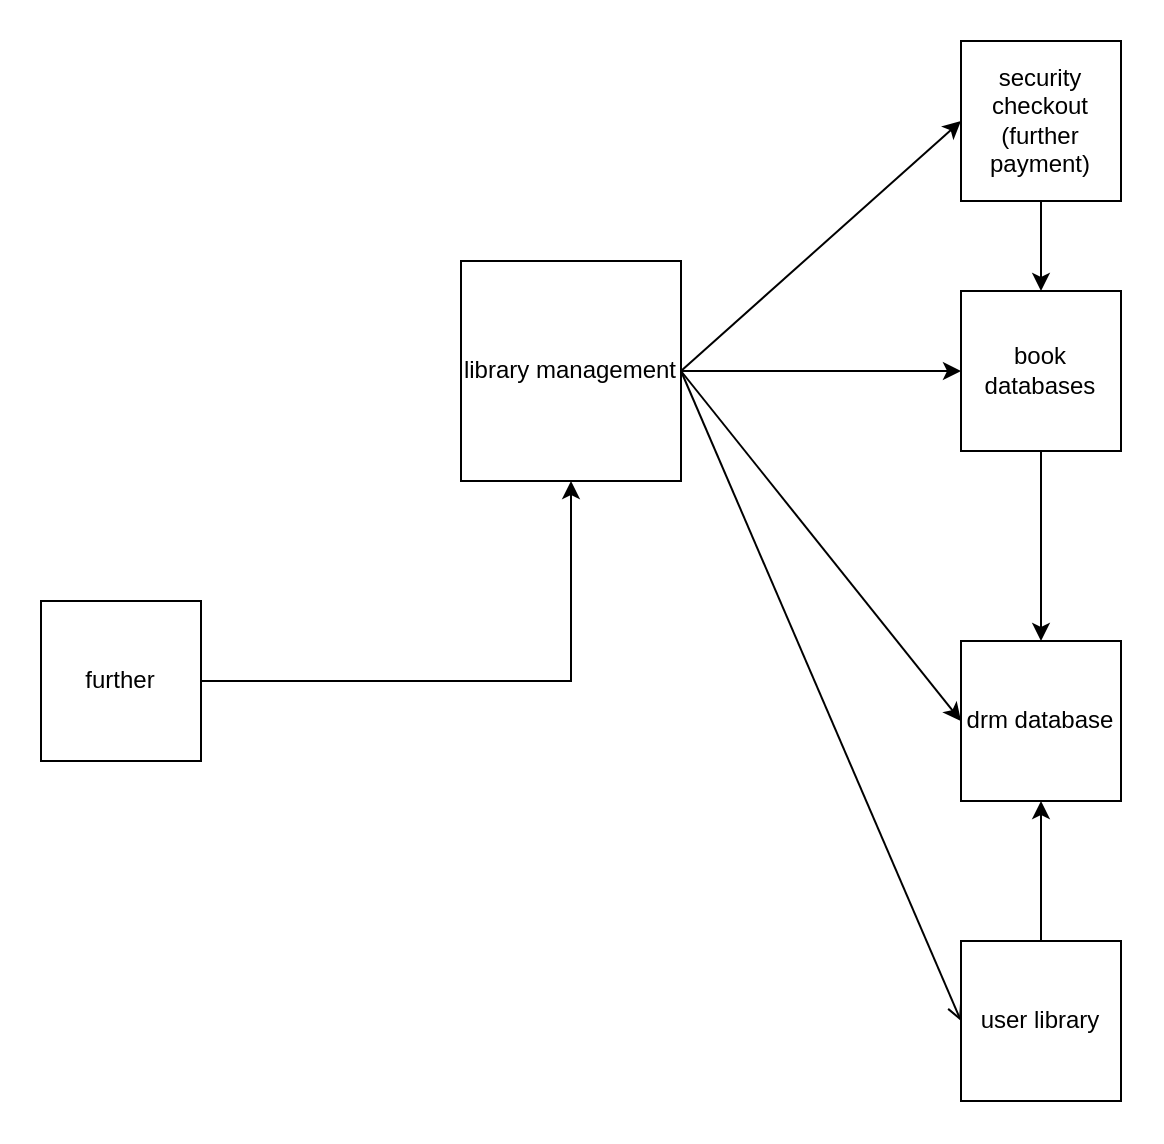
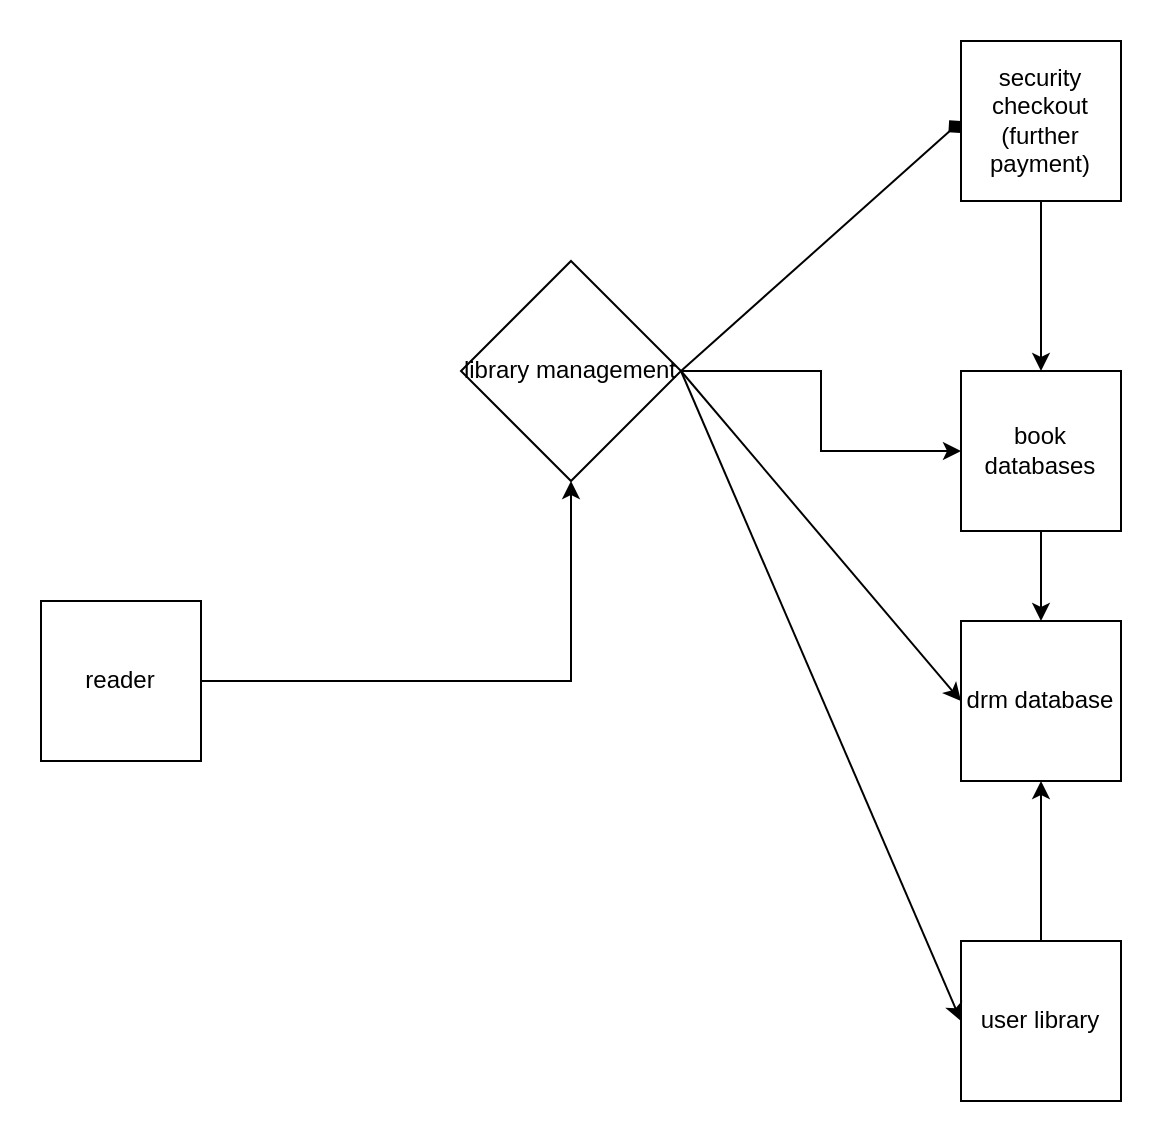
  <mxCell id="0" />
  <mxCell id="1" parent="0" />
  <mxCell id="2" style="edgeStyle=orthogonalEdgeStyle;rounded=0;orthogonalLoop=1;jettySize=auto;html=1;entryX=0;entryY=0.5;entryDx=0;entryDy=0;" edge="1" parent="1" source="3" target="7"><mxGeometry relative="1" as="geometry" /></mxCell>
- <mxCell id="3" value="library management" style="whiteSpace=wrap;html=1;aspect=fixed;" vertex="1" parent="1"><mxGeometry x="230" y="130" width="110" height="110" as="geometry" /></mxCell>
+ <mxCell id="3" value="library management" style="rhombus;whiteSpace=wrap;html=1;aspect=fixed;" vertex="1" parent="1"><mxGeometry x="230" y="130" width="110" height="110" as="geometry" /></mxCell>
  <mxCell id="4" style="edgeStyle=orthogonalEdgeStyle;rounded=0;orthogonalLoop=1;jettySize=auto;html=1;entryX=0.5;entryY=1;entryDx=0;entryDy=0;" edge="1" parent="1" source="5" target="3"><mxGeometry relative="1" as="geometry" /></mxCell>
- <mxCell id="5" value="further" style="whiteSpace=wrap;html=1;aspect=fixed;" vertex="1" parent="1"><mxGeometry x="20" y="300" width="80" height="80" as="geometry" /></mxCell>
+ <mxCell id="5" value="reader" style="whiteSpace=wrap;html=1;aspect=fixed;" vertex="1" parent="1"><mxGeometry x="20" y="300" width="80" height="80" as="geometry" /></mxCell>
  <mxCell id="6" style="edgeStyle=orthogonalEdgeStyle;rounded=0;orthogonalLoop=1;jettySize=auto;html=1;entryX=0.5;entryY=0;entryDx=0;entryDy=0;" edge="1" parent="1" source="7" target="8"><mxGeometry relative="1" as="geometry" /></mxCell>
- <mxCell id="7" value="book databases" style="whiteSpace=wrap;html=1;aspect=fixed;" vertex="1" parent="1"><mxGeometry x="480" y="145" width="80" height="80" as="geometry" /></mxCell>
- <mxCell id="8" value="drm database" style="whiteSpace=wrap;html=1;aspect=fixed;" vertex="1" parent="1"><mxGeometry x="480" y="320" width="80" height="80" as="geometry" /></mxCell>
+ <mxCell id="7" value="book databases" style="whiteSpace=wrap;html=1;aspect=fixed;" vertex="1" parent="1"><mxGeometry x="480" y="185" width="80" height="80" as="geometry" /></mxCell>
+ <mxCell id="8" value="drm database" style="whiteSpace=wrap;html=1;aspect=fixed;" vertex="1" parent="1"><mxGeometry x="480" y="310" width="80" height="80" as="geometry" /></mxCell>
  <mxCell id="9" style="edgeStyle=orthogonalEdgeStyle;rounded=0;orthogonalLoop=1;jettySize=auto;html=1;" edge="1" parent="1" source="10" target="7"><mxGeometry relative="1" as="geometry" /></mxCell>
  <mxCell id="10" value="security checkout&lt;br&gt;(further payment)" style="whiteSpace=wrap;html=1;aspect=fixed;" vertex="1" parent="1"><mxGeometry x="480" y="20" width="80" height="80" as="geometry" /></mxCell>
- <mxCell id="11" value="" style="endArrow=classic;html=1;rounded=0;exitX=1;exitY=0.5;exitDx=0;exitDy=0;entryX=0;entryY=0.5;entryDx=0;entryDy=0;fontSize=12;strokeWidth=1;" edge="1" parent="1" source="3" target="10"><mxGeometry width="50" height="50" relative="1" as="geometry"><mxPoint x="270" y="310" as="sourcePoint" /><mxPoint x="320" y="260" as="targetPoint" /></mxGeometry></mxCell>
+ <mxCell id="11" value="" style="endArrow=diamond;html=1;rounded=0;exitX=1;exitY=0.5;exitDx=0;exitDy=0;entryX=0;entryY=0.5;entryDx=0;entryDy=0;fontSize=12;strokeWidth=1;" edge="1" parent="1" source="3" target="10"><mxGeometry width="50" height="50" relative="1" as="geometry"><mxPoint x="270" y="310" as="sourcePoint" /><mxPoint x="320" y="260" as="targetPoint" /></mxGeometry></mxCell>
  <mxCell id="12" value="" style="endArrow=classic;html=1;rounded=0;exitX=1;exitY=0.5;exitDx=0;exitDy=0;entryX=0;entryY=0.5;entryDx=0;entryDy=0;fontSize=12;strokeWidth=1;" edge="1" parent="1" source="3" target="8"><mxGeometry width="50" height="50" relative="1" as="geometry"><mxPoint x="350" y="195" as="sourcePoint" /><mxPoint x="490" y="0" as="targetPoint" /></mxGeometry></mxCell>
  <mxCell id="13" style="edgeStyle=orthogonalEdgeStyle;rounded=0;orthogonalLoop=1;jettySize=auto;html=1;entryX=0.5;entryY=1;entryDx=0;entryDy=0;" edge="1" parent="1" source="14" target="8"><mxGeometry relative="1" as="geometry" /></mxCell>
  <mxCell id="14" value="user library" style="whiteSpace=wrap;html=1;aspect=fixed;" vertex="1" parent="1"><mxGeometry x="480" y="470" width="80" height="80" as="geometry" /></mxCell>
- <mxCell id="15" value="" style="endArrow=open;html=1;rounded=0;entryX=0;entryY=0.5;entryDx=0;entryDy=0;exitX=1;exitY=0.5;exitDx=0;exitDy=0;fontSize=12;strokeWidth=1;" edge="1" parent="1" source="3" target="14"><mxGeometry width="50" height="50" relative="1" as="geometry"><mxPoint x="330" y="290" as="sourcePoint" /><mxPoint x="490" y="360" as="targetPoint" /></mxGeometry></mxCell>
+ <mxCell id="15" value="" style="endArrow=classic;html=1;rounded=0;entryX=0;entryY=0.5;entryDx=0;entryDy=0;exitX=1;exitY=0.5;exitDx=0;exitDy=0;fontSize=12;strokeWidth=1;" edge="1" parent="1" source="3" target="14"><mxGeometry width="50" height="50" relative="1" as="geometry"><mxPoint x="330" y="290" as="sourcePoint" /><mxPoint x="490" y="360" as="targetPoint" /></mxGeometry></mxCell>
